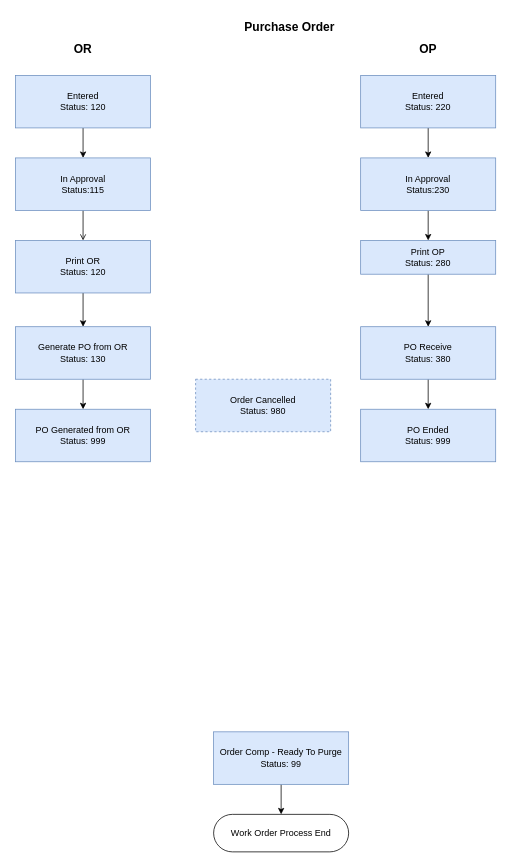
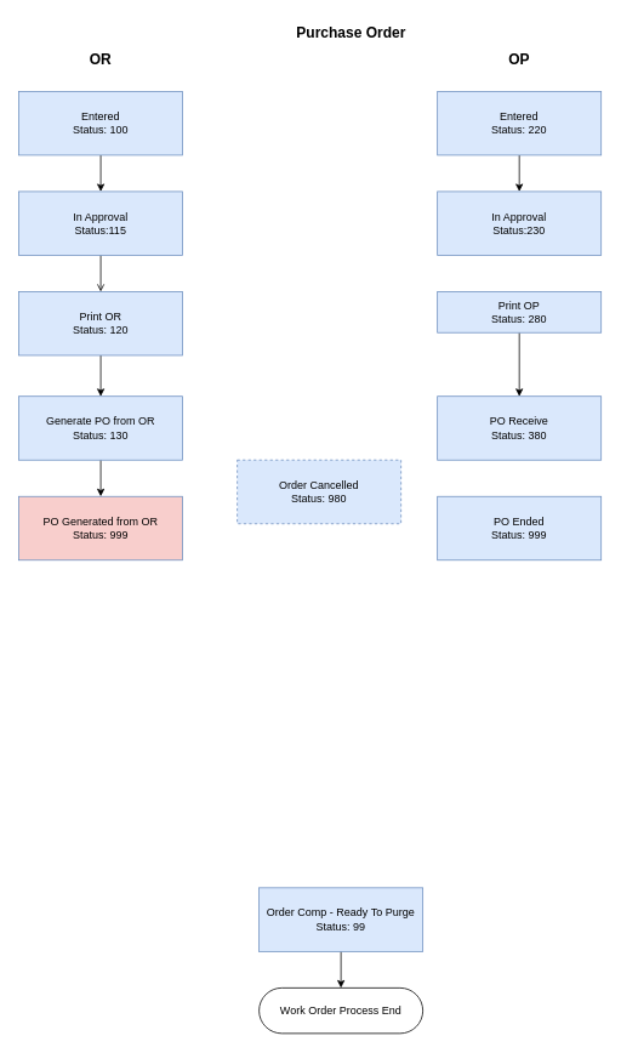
  <mxCell id="0" />
  <mxCell id="1" parent="0" />
  <mxCell id="2" value="" style="edgeStyle=none;html=1;" parent="1" source="3" target="8" edge="1"><mxGeometry relative="1" as="geometry" /></mxCell>
- <mxCell id="3" value="Entered&lt;br&gt;Status: 120" style="rounded=0;whiteSpace=wrap;html=1;fillColor=#dae8fc;strokeColor=#6c8ebf;" parent="1" vertex="1"><mxGeometry x="20" y="100" width="180" height="70" as="geometry" /></mxCell>
+ <mxCell id="3" value="Entered&lt;br&gt;Status: 100" style="rounded=0;whiteSpace=wrap;html=1;fillColor=#dae8fc;strokeColor=#6c8ebf;" parent="1" vertex="1"><mxGeometry x="20" y="100" width="180" height="70" as="geometry" /></mxCell>
  <mxCell id="4" value="Work Order Process End" style="rounded=1;whiteSpace=wrap;html=1;arcSize=50;" parent="1" vertex="1"><mxGeometry x="284" y="1085" width="180" height="50" as="geometry" /></mxCell>
  <mxCell id="5" value="&lt;font style=&quot;font-size: 16px&quot;&gt;&lt;b&gt;OR&lt;/b&gt;&lt;/font&gt;" style="text;html=1;strokeColor=none;fillColor=none;align=center;verticalAlign=middle;whiteSpace=wrap;rounded=0;fontFamily=Helvetica;fontSize=12;fontColor=default;" parent="1" vertex="1"><mxGeometry x="50" y="50" width="120" height="30" as="geometry" /></mxCell>
  <mxCell id="6" value="&lt;font style=&quot;font-size: 16px&quot;&gt;&lt;b&gt;Purchase Order&lt;br&gt;&lt;/b&gt;&lt;/font&gt;" style="text;html=1;strokeColor=none;fillColor=none;align=center;verticalAlign=middle;whiteSpace=wrap;rounded=0;fontFamily=Helvetica;fontSize=12;fontColor=default;" parent="1" vertex="1"><mxGeometry x="151" y="20" width="469" height="30" as="geometry" /></mxCell>
  <mxCell id="7" value="" style="edgeStyle=none;html=1;endArrow=open;" parent="1" source="8" target="10" edge="1"><mxGeometry relative="1" as="geometry" /></mxCell>
  <mxCell id="8" value="In Approval&lt;br&gt;Status:115" style="rounded=0;whiteSpace=wrap;html=1;fillColor=#dae8fc;strokeColor=#6c8ebf;" parent="1" vertex="1"><mxGeometry x="20" y="210" width="180" height="70" as="geometry" /></mxCell>
  <mxCell id="9" value="" style="edgeStyle=none;html=1;" parent="1" source="10" target="14" edge="1"><mxGeometry relative="1" as="geometry" /></mxCell>
  <mxCell id="10" value="Print OR&lt;br&gt;Status: 120" style="rounded=0;whiteSpace=wrap;html=1;fillColor=#dae8fc;strokeColor=#6c8ebf;" parent="1" vertex="1"><mxGeometry x="20" y="320" width="180" height="70" as="geometry" /></mxCell>
  <mxCell id="11" value="" style="edgeStyle=none;html=1;" parent="1" source="12" target="4" edge="1"><mxGeometry relative="1" as="geometry" /></mxCell>
  <mxCell id="12" value="Order Comp - Ready To Purge&lt;br&gt;Status: 99" style="rounded=0;whiteSpace=wrap;html=1;fillColor=#dae8fc;strokeColor=#6c8ebf;" parent="1" vertex="1"><mxGeometry x="284" y="975" width="180" height="70" as="geometry" /></mxCell>
  <mxCell id="13" value="" style="edgeStyle=none;html=1;" parent="1" source="14" target="15" edge="1"><mxGeometry relative="1" as="geometry" /></mxCell>
  <mxCell id="14" value="Generate PO from OR&lt;br&gt;Status: 130" style="rounded=0;whiteSpace=wrap;html=1;fillColor=#dae8fc;strokeColor=#6c8ebf;" parent="1" vertex="1"><mxGeometry x="20" y="435" width="180" height="70" as="geometry" /></mxCell>
- <mxCell id="15" value="PO Generated from OR&lt;br&gt;Status: 999" style="rounded=0;whiteSpace=wrap;html=1;fillColor=#dae8fc;strokeColor=#6c8ebf;" parent="1" vertex="1"><mxGeometry x="20" y="545" width="180" height="70" as="geometry" /></mxCell>
+ <mxCell id="15" value="PO Generated from OR&lt;br&gt;Status: 999" style="rounded=0;whiteSpace=wrap;html=1;fillColor=#f8cecc;strokeColor=#6c8ebf;" parent="1" vertex="1"><mxGeometry x="20" y="545" width="180" height="70" as="geometry" /></mxCell>
  <mxCell id="16" value="&lt;font style=&quot;font-size: 16px&quot;&gt;&lt;b&gt;OP&lt;br&gt;&lt;/b&gt;&lt;/font&gt;" style="text;html=1;strokeColor=none;fillColor=none;align=center;verticalAlign=middle;whiteSpace=wrap;rounded=0;fontFamily=Helvetica;fontSize=12;fontColor=default;" parent="1" vertex="1"><mxGeometry x="510" y="50" width="120" height="30" as="geometry" /></mxCell>
  <mxCell id="17" value="" style="edgeStyle=none;html=1;" parent="1" source="18" target="20" edge="1"><mxGeometry relative="1" as="geometry" /></mxCell>
  <mxCell id="18" value="Entered&lt;br&gt;Status: 220" style="rounded=0;whiteSpace=wrap;html=1;fillColor=#dae8fc;strokeColor=#6c8ebf;" parent="1" vertex="1"><mxGeometry x="480" y="100" width="180" height="70" as="geometry" /></mxCell>
- <mxCell id="19" value="" style="edgeStyle=none;html=1;" parent="1" source="20" target="22" edge="1"><mxGeometry relative="1" as="geometry" /></mxCell>
  <mxCell id="20" value="In Approval&lt;br&gt;Status:230" style="rounded=0;whiteSpace=wrap;html=1;fillColor=#dae8fc;strokeColor=#6c8ebf;" parent="1" vertex="1"><mxGeometry x="480" y="210" width="180" height="70" as="geometry" /></mxCell>
  <mxCell id="21" value="" style="edgeStyle=none;html=1;" parent="1" source="22" target="24" edge="1"><mxGeometry relative="1" as="geometry" /></mxCell>
  <mxCell id="22" value="Print OP&lt;br&gt;Status: 280" style="rounded=0;whiteSpace=wrap;html=1;fillColor=#dae8fc;strokeColor=#6c8ebf;" parent="1" vertex="1"><mxGeometry x="480" y="320" width="180" height="45" as="geometry" /></mxCell>
- <mxCell id="23" value="" style="edgeStyle=none;html=1;" parent="1" source="24" target="25" edge="1"><mxGeometry relative="1" as="geometry" /></mxCell>
  <mxCell id="24" value="PO Receive&lt;br&gt;Status: 380" style="rounded=0;whiteSpace=wrap;html=1;fillColor=#dae8fc;strokeColor=#6c8ebf;" parent="1" vertex="1"><mxGeometry x="480" y="435" width="180" height="70" as="geometry" /></mxCell>
  <mxCell id="25" value="PO Ended&lt;br&gt;Status: 999" style="rounded=0;whiteSpace=wrap;html=1;fillColor=#dae8fc;strokeColor=#6c8ebf;" parent="1" vertex="1"><mxGeometry x="480" y="545" width="180" height="70" as="geometry" /></mxCell>
  <mxCell id="26" value="Order Cancelled&lt;br&gt;Status: 980" style="rounded=0;whiteSpace=wrap;html=1;fillColor=#dae8fc;strokeColor=#6c8ebf;dashed=1;" vertex="1" parent="1"><mxGeometry x="260" y="505" width="180" height="70" as="geometry" /></mxCell>
